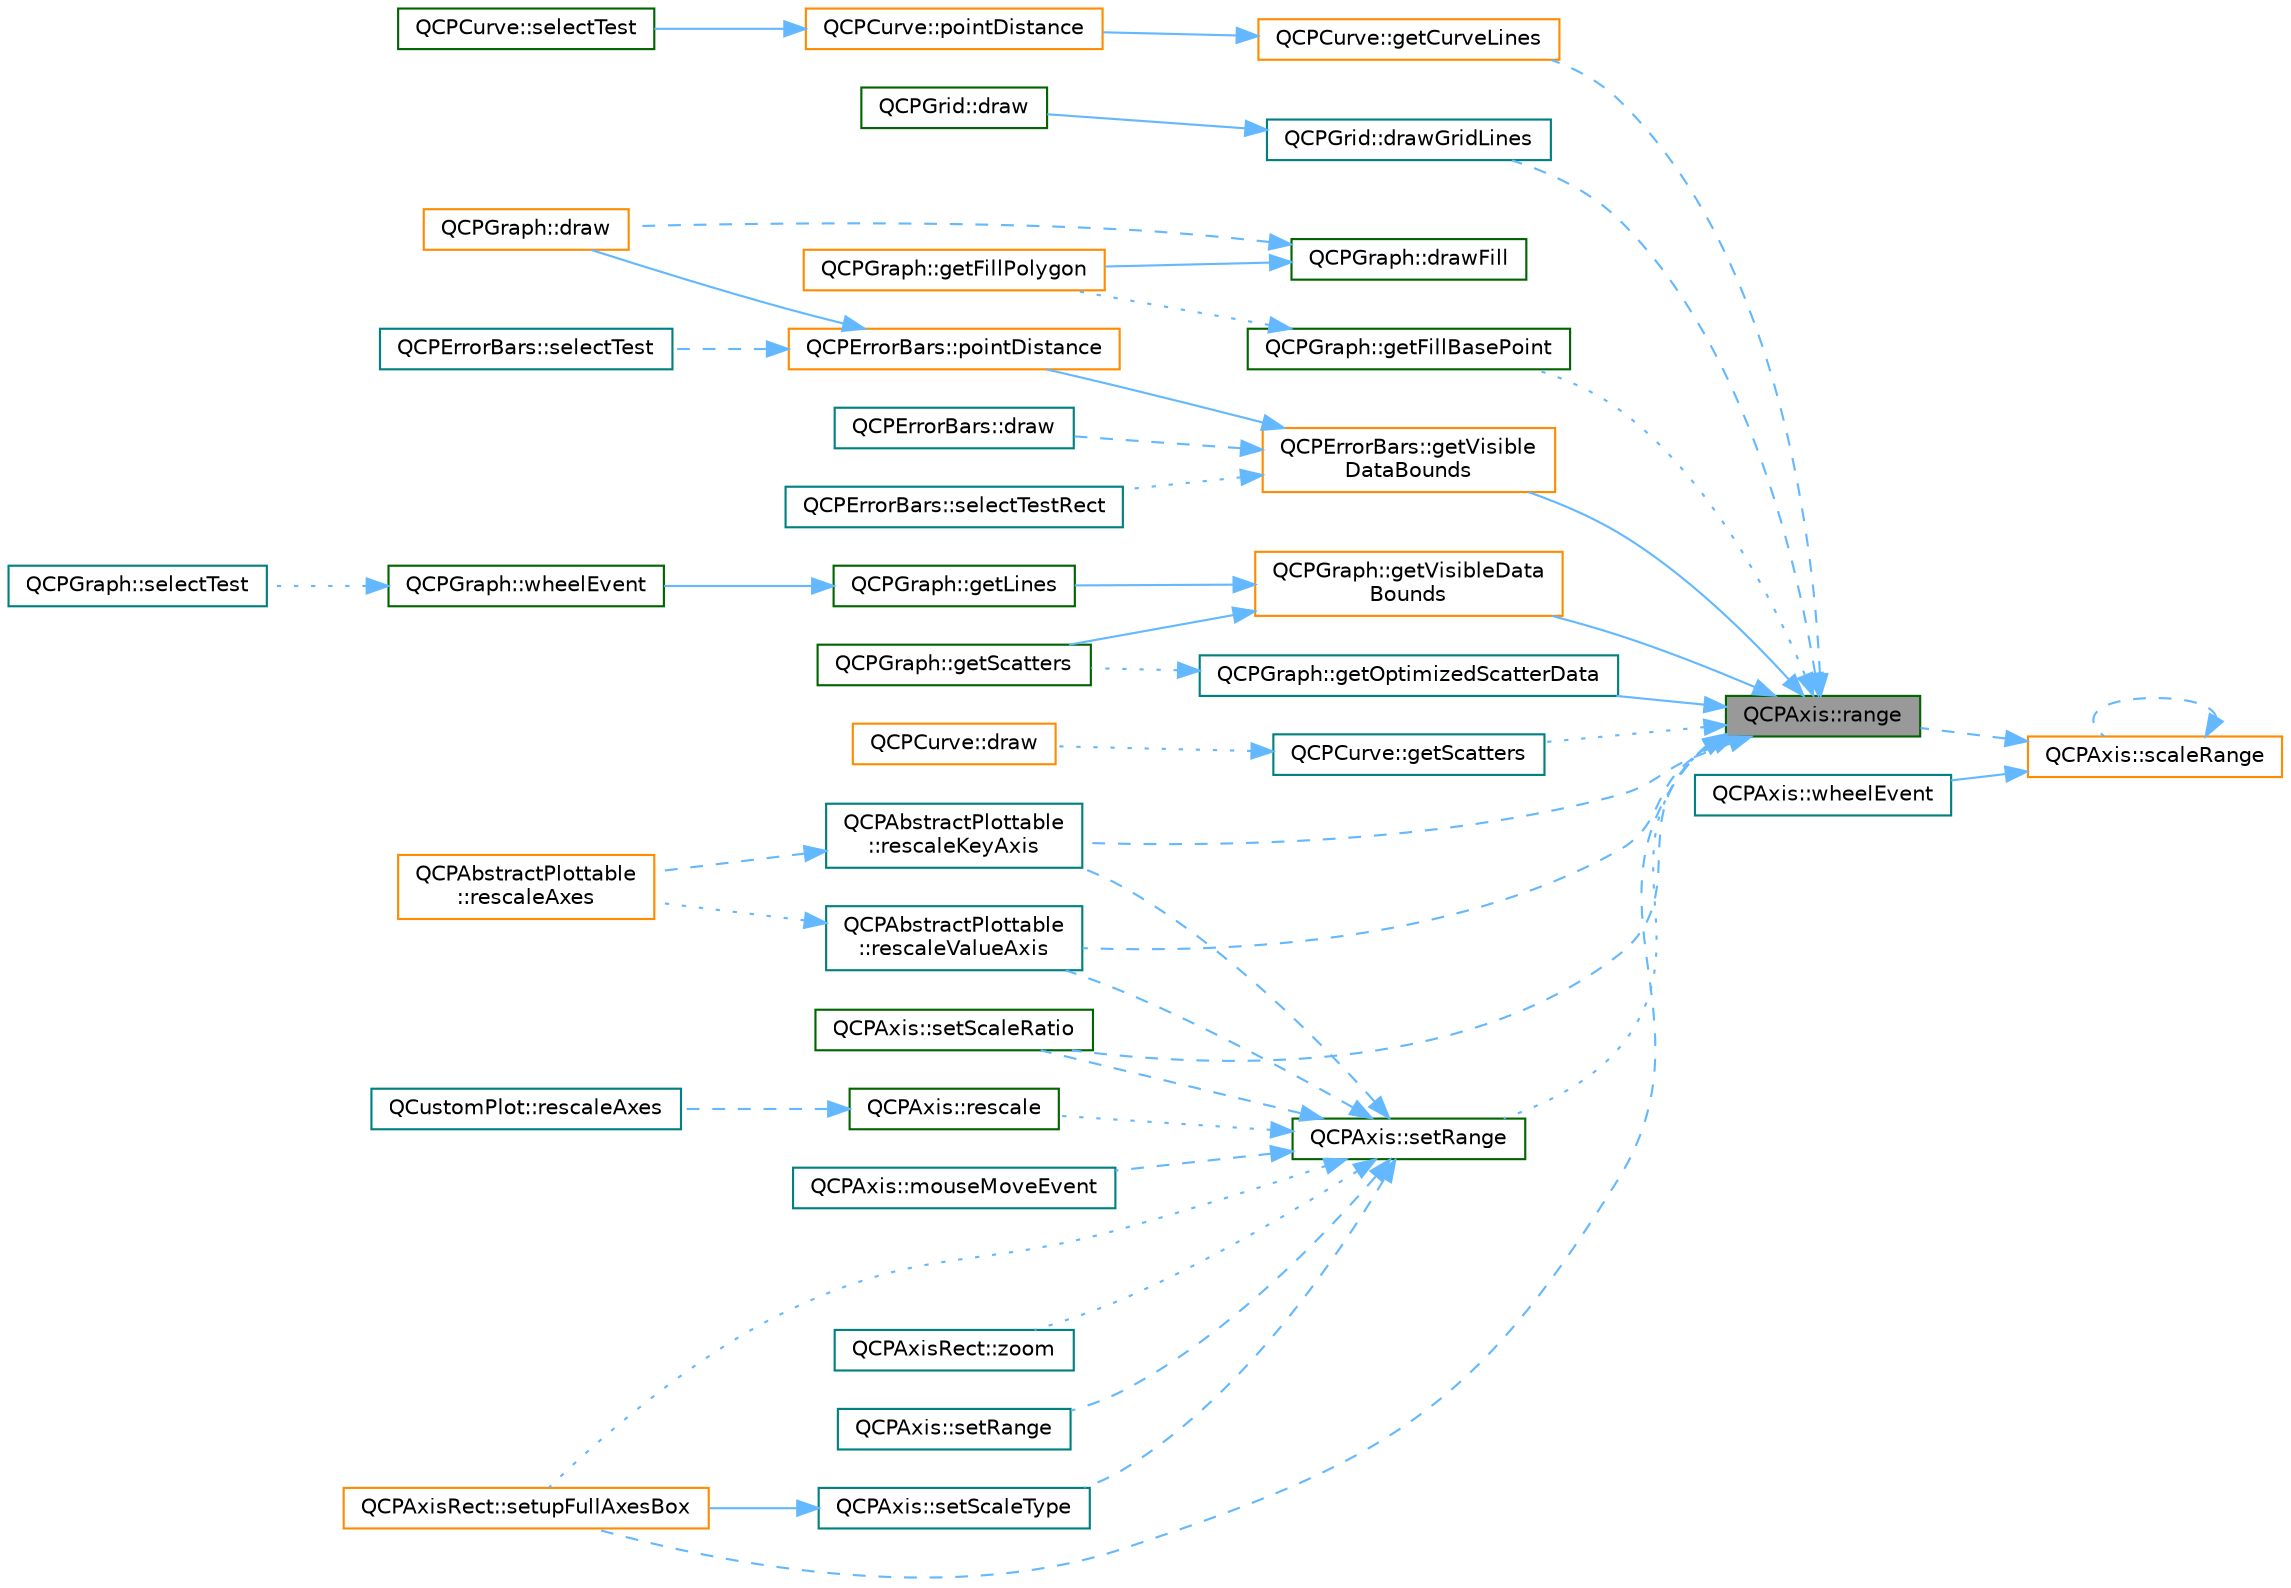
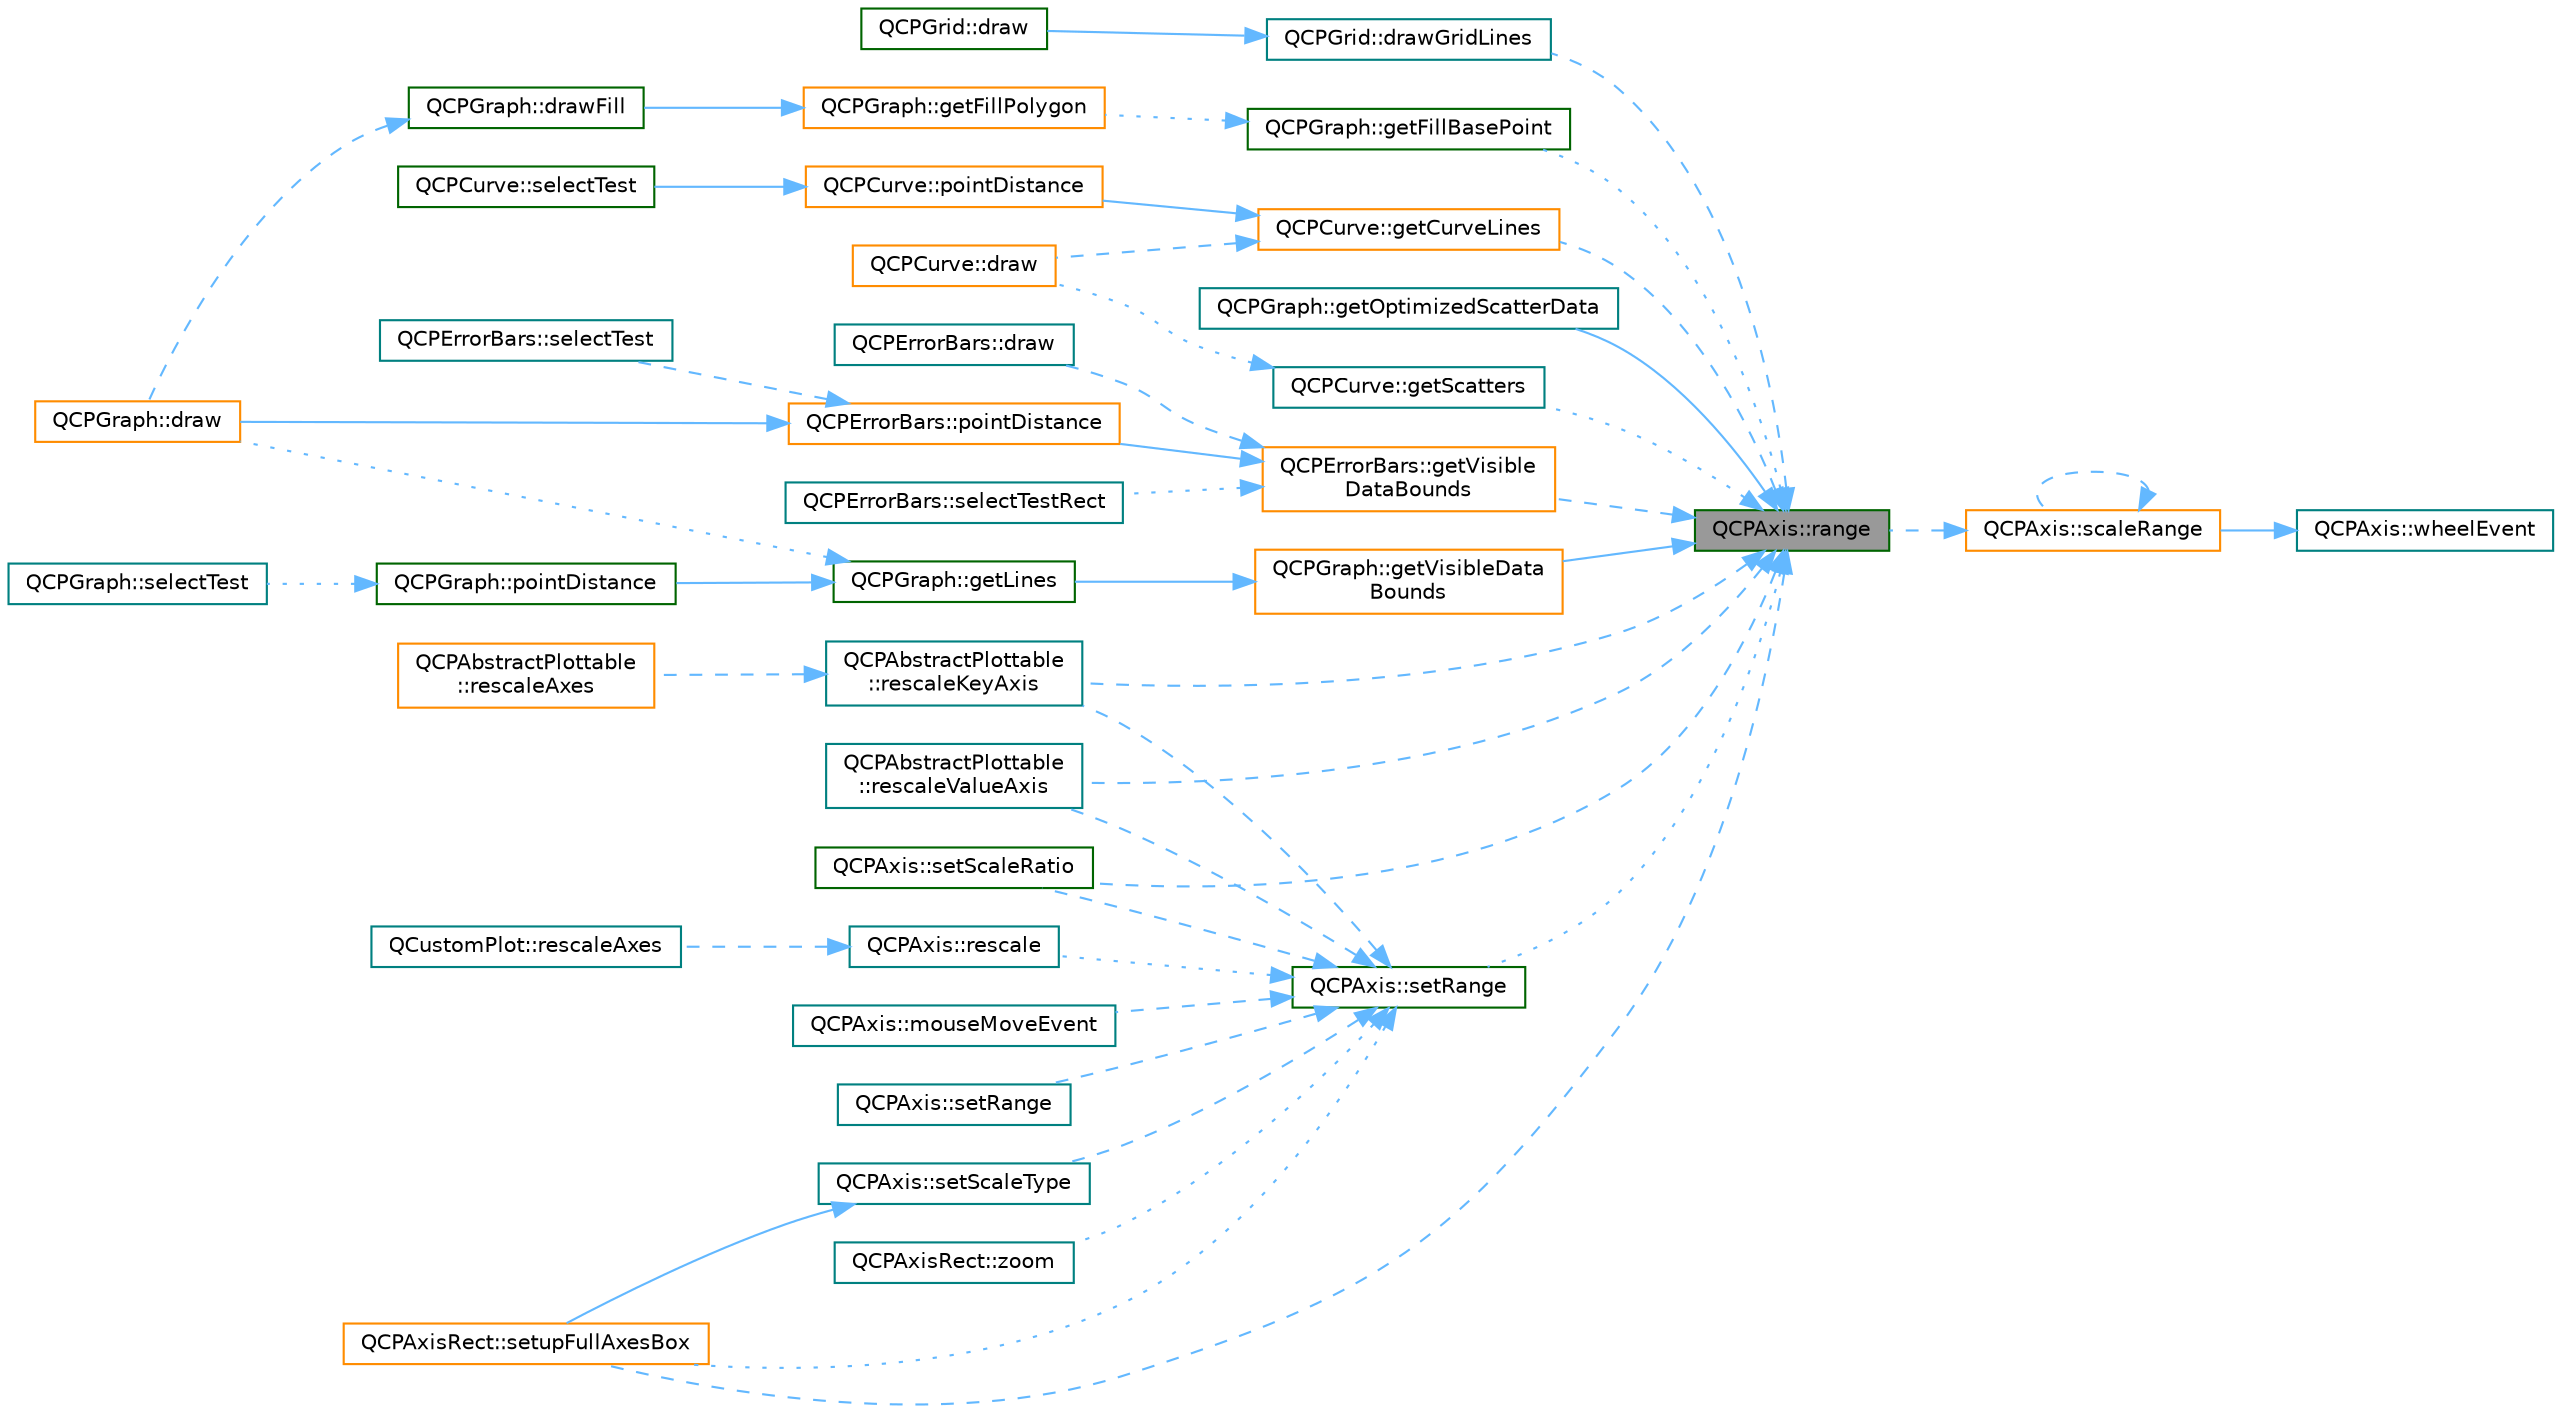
  digraph {
    rankdir=RL
    node [color=teal fillcolor=white fontname=Helvetica fontsize=10 shape=box style=filled]
    edge [color=steelblue1 dir=back fontname=Helvetica fontsize=10 labelfontname=Helvetica labelfontsize=10 style=dashed]
    n1 [color=darkgreen fillcolor=grey60 fontcolor=black height=0.2 label="QCPAxis::range" width=0.4]
    n2 [height=0.2 label="QCPGrid::drawGridLines" width=0.4]
    n3 [color=darkorange height=0.2 label="QCPCurve::getCurveLines" width=0.4]
    n4 [color=darkgreen height=0.2 label="QCPGraph::getFillBasePoint" width=0.4]
    n5 [height=0.2 label="QCPGraph::getOptimizedScatterData" width=0.4]
    n6 [height=0.2 label="QCPCurve::getScatters" width=0.4]
    n7 [color=darkorange height=0.2 label="QCPErrorBars::getVisible\lDataBounds" width=0.4]
    n8 [color=darkorange height=0.2 label="QCPGraph::getVisibleData\lBounds" width=0.4]
    n9 [height=0.2 label="QCPAbstractPlottable\l::rescaleKeyAxis" width=0.4]
    n10 [height=0.2 label="QCPAbstractPlottable\l::rescaleValueAxis" width=0.4]
    n11 [color=darkgreen height=0.2 label="QCPAxis::setRange" width=0.4]
    n12 [color=darkgreen height=0.2 label="QCPAxis::setScaleRatio" width=0.4]
    n13 [color=darkorange height=0.2 label="QCPAxisRect::setupFullAxesBox" width=0.4]
    n14 [color=darkgreen height=0.2 label="QCPGrid::draw" width=0.4]
    n15 [color=darkorange height=0.2 label="QCPCurve::draw" width=0.4]
    n16 [color=darkorange height=0.2 label="QCPCurve::pointDistance" width=0.4]
    n17 [color=darkorange height=0.2 label="QCPGraph::getFillPolygon" width=0.4]
-   n18 [color=darkgreen height=0.2 label="QCPGraph::getScatters" width=0.4]
    n19 [height=0.2 label="QCPErrorBars::draw" width=0.4]
    n20 [color=darkorange height=0.2 label="QCPErrorBars::pointDistance" width=0.4]
    n21 [height=0.2 label="QCPErrorBars::selectTestRect" width=0.4]
    n22 [color=darkgreen height=0.2 label="QCPGraph::getLines" width=0.4]
    n23 [color=darkorange height=0.2 label="QCPAbstractPlottable\l::rescaleAxes" width=0.4]
    n24 [color=darkorange height=0.2 label="QCPAxis::scaleRange" width=0.4]
    n25 [height=0.2 label="QCPAxis::wheelEvent" width=0.4]
    n26 [height=0.2 label="QCPAxis::mouseMoveEvent" width=0.4]
-   n27 [color=darkgreen height=0.2 label="QCPAxis::rescale" width=0.4]
+   n27 [height=0.2 label="QCPAxis::rescale" width=0.4]
    n28 [height=0.2 label="QCPAxis::setRange" width=0.4]
    n29 [height=0.2 label="QCPAxis::setScaleType" width=0.4]
    n30 [height=0.2 label="QCPAxisRect::zoom" width=0.4]
    n31 [color=darkgreen height=0.2 label="QCPCurve::selectTest" width=0.4]
    n32 [color=darkgreen height=0.2 label="QCPGraph::drawFill" width=0.4]
    n33 [color=darkorange height=0.2 label="QCPGraph::draw" width=0.4]
    n34 [height=0.2 label="QCPErrorBars::selectTest" width=0.4]
-   n35 [color=darkgreen height=0.2 label="QCPGraph::wheelEvent" width=0.4]
+   n35 [color=darkgreen height=0.2 label="QCPGraph::pointDistance" width=0.4]
    n36 [height=0.2 label="QCPGraph::selectTest" width=0.4]
    n37 [height=0.2 label="QCustomPlot::rescaleAxes" width=0.4]
    n1 -> n2
    n1 -> n3
    n1 -> n4 [style=dotted]
    n1 -> n5 [style=solid]
    n1 -> n6 [style=dotted]
-   n1 -> n7 [style=solid]
+   n1 -> n7
    n1 -> n8 [style=solid]
    n1 -> n9
    n1 -> n10
    n1 -> n11 [style=dotted]
    n1 -> n12
    n1 -> n13
    n2 -> n14 [style=solid]
+   n3 -> n15
    n3 -> n16 [style=solid]
    n4 -> n17 [style=dotted]
-   n5 -> n18 [style=dotted]
    n6 -> n15 [style=dotted]
    n7 -> n19
    n7 -> n20 [style=solid]
    n7 -> n21 [style=dotted]
-   n8 -> n18 [style=solid]
    n8 -> n22 [style=solid]
    n9 -> n23
-   n10 -> n23 [style=dotted]
    n11 -> n9
    n11 -> n10
    n11 -> n12
    n11 -> n13 [style=dotted]
    n11 -> n26
    n11 -> n27 [style=dotted]
    n11 -> n28
    n11 -> n29
    n11 -> n30 [style=dotted]
    n16 -> n31 [style=solid]
-   n32 -> n17 [style=solid]
+   n17 -> n32 [style=solid]
    n20 -> n33 [style=solid]
    n20 -> n34
+   n22 -> n33 [style=dotted]
    n22 -> n35 [style=solid]
    n24 -> n1
    n24 -> n24
-   n24 -> n25 [style=solid]
+   n25 -> n24 [style=solid]
    n27 -> n37
    n29 -> n13 [style=solid]
    n32 -> n33
    n35 -> n36 [style=dotted]
  }
